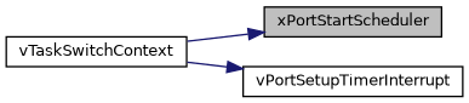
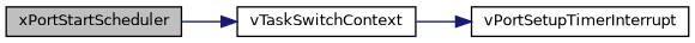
  digraph {
    fontname="DejaVu Sans"
    rankdir=LR
    node [color=black fillcolor=white fontname="DejaVu Sans" fontsize=10 shape=record style=filled]
    edge [color=midnightblue fontname="DejaVu Sans" fontsize=10 labelfontname=Helvetica labelfontsize=10 style=solid]
    n1 [fillcolor=grey75 fontcolor=black height=0.2 label=xPortStartScheduler width=0.4]
    n2 [height=0.2 label=vTaskSwitchContext width=0.4]
    n3 [height=0.2 label=vPortSetupTimerInterrupt width=0.4]
-   n2 -> n1
+   n1 -> n2
    n2 -> n3
  }
